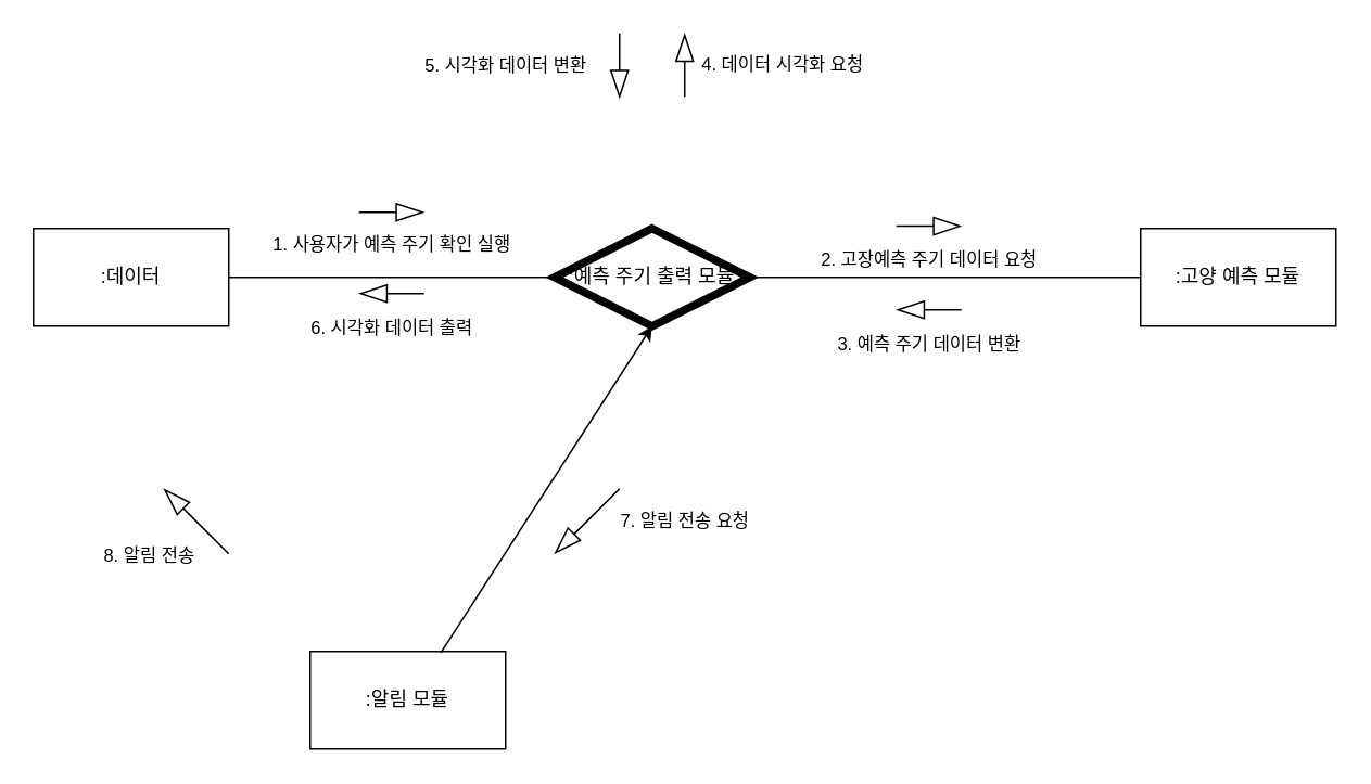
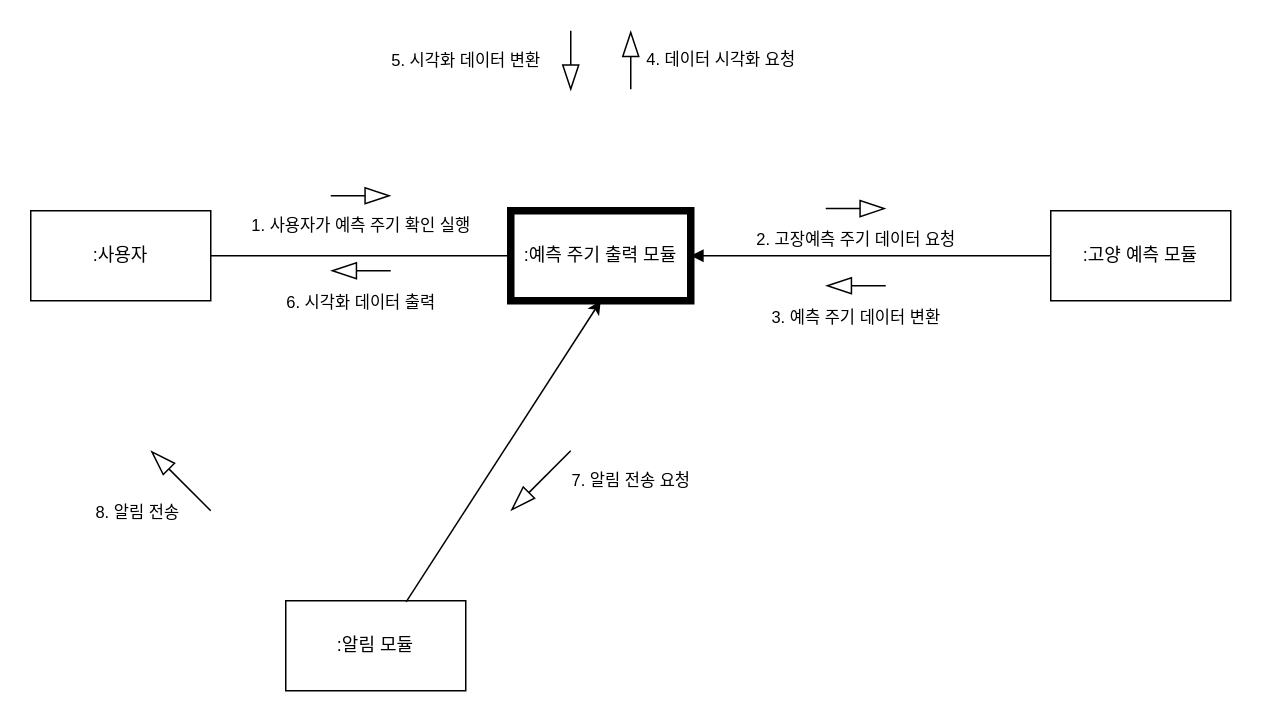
  <mxCell id="0" />
  <mxCell id="1" parent="0" />
- <mxCell id="2" value=":데이터" style="rounded=0;whiteSpace=wrap;html=1;" vertex="1" parent="1"><mxGeometry x="20" y="140" width="120" height="60" as="geometry" /></mxCell>
- <mxCell id="3" value=":예측 주기 출력 모듈" style="rhombus;whiteSpace=wrap;html=1;strokeWidth=5;" vertex="1" parent="1"><mxGeometry x="340" y="140" width="120" height="60" as="geometry" /></mxCell>
+ <mxCell id="2" value=":사용자" style="rounded=0;whiteSpace=wrap;html=1;" vertex="1" parent="1"><mxGeometry x="20" y="140" width="120" height="60" as="geometry" /></mxCell>
+ <mxCell id="3" value=":예측 주기 출력 모듈" style="rounded=0;whiteSpace=wrap;html=1;strokeWidth=5;" vertex="1" parent="1"><mxGeometry x="340" y="140" width="120" height="60" as="geometry" /></mxCell>
  <mxCell id="4" value=":알림 모듈" style="rounded=0;whiteSpace=wrap;html=1;" vertex="1" parent="1"><mxGeometry x="190" y="400" width="120" height="60" as="geometry" /></mxCell>
  <mxCell id="5" value=":고양 예측 모듈" style="rounded=0;whiteSpace=wrap;html=1;" vertex="1" parent="1"><mxGeometry x="700" y="140" width="120" height="60" as="geometry" /></mxCell>
  <mxCell id="6" value="1. 사용자가 예측 주기 확인 실행" style="endArrow=blockThin;html=1;endFill=0;strokeWidth=1;jumpSize=7;endSize=15;" edge="1" parent="1"><mxGeometry y="-20" width="50" height="50" relative="1" as="geometry"><mxPoint x="220" y="130" as="sourcePoint" /><mxPoint x="260" y="130" as="targetPoint" /><mxPoint as="offset" /></mxGeometry></mxCell>
  <mxCell id="7" value="3. 예측 주기 데이터 변환" style="endArrow=blockThin;html=1;endFill=0;strokeWidth=1;jumpSize=7;endSize=15;" edge="1" parent="1"><mxGeometry y="21" width="50" height="50" relative="1" as="geometry"><mxPoint x="590" y="190" as="sourcePoint" /><mxPoint x="550" y="190" as="targetPoint" /><mxPoint as="offset" /></mxGeometry></mxCell>
  <mxCell id="8" value="" style="endArrow=none;html=1;strokeWidth=1;exitX=1;exitY=0.5;exitDx=0;exitDy=0;entryX=0;entryY=0.5;entryDx=0;entryDy=0;" edge="1" parent="1" source="2" target="3"><mxGeometry width="50" height="50" relative="1" as="geometry"><mxPoint x="255" y="180" as="sourcePoint" /><mxPoint x="305" y="130" as="targetPoint" /></mxGeometry></mxCell>
  <mxCell id="9" value="" style="endArrow=classic;html=1;strokeWidth=1;exitX=0.669;exitY=0.012;exitDx=0;exitDy=0;entryX=0.5;entryY=1;entryDx=0;entryDy=0;exitPerimeter=0;" edge="1" parent="1" source="4" target="3"><mxGeometry width="50" height="50" relative="1" as="geometry"><mxPoint x="290" y="270" as="sourcePoint" /><mxPoint x="410" y="270" as="targetPoint" /></mxGeometry></mxCell>
- <mxCell id="10" value="" style="endArrow=none;html=1;strokeWidth=1;exitX=0;exitY=0.5;exitDx=0;exitDy=0;entryX=1;entryY=0.5;entryDx=0;entryDy=0;" edge="1" parent="1" source="5" target="3"><mxGeometry width="50" height="50" relative="1" as="geometry"><mxPoint x="310.28" y="330.72" as="sourcePoint" /><mxPoint x="410" y="210" as="targetPoint" /></mxGeometry></mxCell>
+ <mxCell id="10" value="" style="endArrow=block;html=1;strokeWidth=1;exitX=0;exitY=0.5;exitDx=0;exitDy=0;entryX=1;entryY=0.5;entryDx=0;entryDy=0;" edge="1" parent="1" source="5" target="3"><mxGeometry width="50" height="50" relative="1" as="geometry"><mxPoint x="310.28" y="330.72" as="sourcePoint" /><mxPoint x="410" y="210" as="targetPoint" /></mxGeometry></mxCell>
  <mxCell id="11" value="2. 고장예측 주기 데이터 요청" style="endArrow=blockThin;html=1;endFill=0;strokeWidth=1;jumpSize=7;endSize=15;" edge="1" parent="1"><mxGeometry y="-20" width="50" height="50" relative="1" as="geometry"><mxPoint x="550" y="138.57" as="sourcePoint" /><mxPoint x="590" y="138.57" as="targetPoint" /><mxPoint as="offset" /></mxGeometry></mxCell>
  <mxCell id="12" value="4. 데이터 시각화 요청" style="endArrow=blockThin;html=1;endFill=0;strokeWidth=1;jumpSize=7;endSize=15;" edge="1" parent="1"><mxGeometry x="0.026" y="-60" width="50" height="50" relative="1" as="geometry"><mxPoint x="420" y="59" as="sourcePoint" /><mxPoint x="420" as="targetPoint" y="20" /><mxPoint as="offset" /></mxGeometry></mxCell>
  <mxCell id="13" value="5. 시각화 데이터 변환" style="endArrow=blockThin;html=1;endFill=0;strokeWidth=1;jumpSize=7;endSize=15;" edge="1" parent="1"><mxGeometry y="-70" width="50" height="50" relative="1" as="geometry"><mxPoint x="380" as="sourcePoint" y="20" /><mxPoint x="380" y="60" as="targetPoint" /><mxPoint as="offset" /></mxGeometry></mxCell>
  <mxCell id="14" value="6. 시각화 데이터 출력" style="endArrow=blockThin;html=1;endFill=0;strokeWidth=1;jumpSize=7;endSize=15;" edge="1" parent="1"><mxGeometry y="21" width="50" height="50" relative="1" as="geometry"><mxPoint x="260" y="180" as="sourcePoint" /><mxPoint x="220" y="180" as="targetPoint" /><mxPoint as="offset" /></mxGeometry></mxCell>
  <mxCell id="15" value="7. 알림 전송 요청" style="endArrow=blockThin;html=1;endFill=0;strokeWidth=1;jumpSize=7;endSize=15;" edge="1" parent="1"><mxGeometry x="-1" y="45" width="50" height="50" relative="1" as="geometry"><mxPoint x="380" y="300" as="sourcePoint" /><mxPoint x="340" y="340" as="targetPoint" /><mxPoint x="8" y="-12" as="offset" /></mxGeometry></mxCell>
  <mxCell id="16" value="8. 알림 전송" style="endArrow=blockThin;html=1;endFill=0;strokeWidth=1;jumpSize=7;endSize=15;" edge="1" parent="1"><mxGeometry x="0.25" y="35" width="50" height="50" relative="1" as="geometry"><mxPoint x="140" y="340" as="sourcePoint" /><mxPoint x="100" y="300" as="targetPoint" /><mxPoint y="1" as="offset" /></mxGeometry></mxCell>
